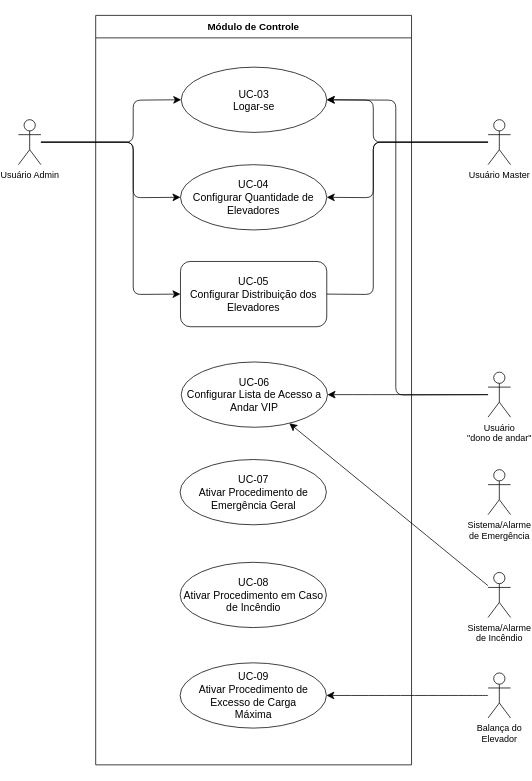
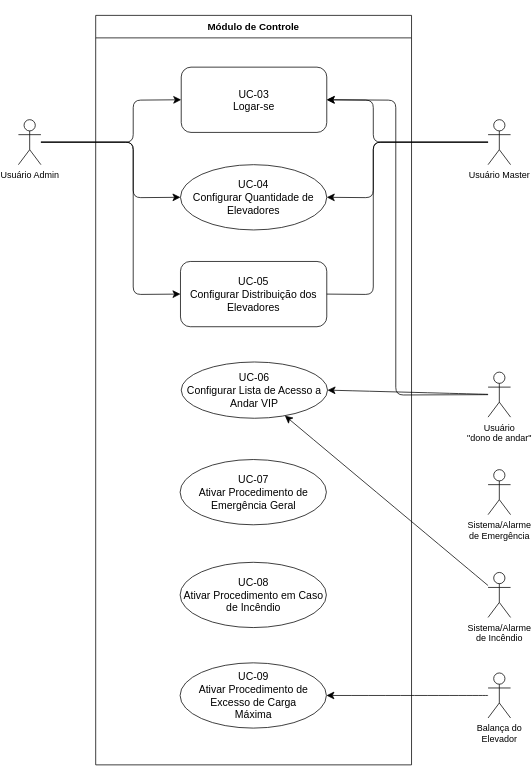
  <mxCell id="0" />
  <mxCell id="1" parent="0" />
  <mxCell id="2" value="&lt;font style=&quot;font-size: 13px;&quot;&gt;Módulo de Controle&lt;/font&gt;" style="swimlane;whiteSpace=wrap;html=1;startSize=30;" parent="1" vertex="1"><mxGeometry x="123" y="20" width="421" height="999" as="geometry" /></mxCell>
- <mxCell id="3" value="UC-03&lt;br style=&quot;font-size: 14px;&quot;&gt;Logar-se" style="ellipse;whiteSpace=wrap;html=1;fontSize=14;fontStyle=0" parent="2" vertex="1"><mxGeometry x="114" y="69" width="194" height="87" as="geometry" /></mxCell>
+ <mxCell id="3" value="UC-03&lt;br style=&quot;font-size: 14px;&quot;&gt;Logar-se" style="whiteSpace=wrap;html=1;fontSize=14;fontStyle=0;rounded=1;" parent="2" vertex="1"><mxGeometry x="114" y="69" width="194" height="87" as="geometry" /></mxCell>
  <mxCell id="4" value="UC-04&lt;div&gt;Configurar Quantidade de&lt;br&gt;Elevadores&lt;/div&gt;" style="ellipse;whiteSpace=wrap;html=1;fontSize=14;fontStyle=0" parent="2" vertex="1"><mxGeometry x="113" y="199" width="195" height="87" as="geometry" /></mxCell>
- <mxCell id="5" value="UC-06&lt;div&gt;Configurar Lista de Acesso a Andar VIP&lt;/div&gt;" style="ellipse;whiteSpace=wrap;html=1;fontSize=14;fontStyle=0" parent="2" vertex="1"><mxGeometry x="114" y="462" width="195" height="87" as="geometry" /></mxCell>
+ <mxCell id="5" value="UC-06&lt;div&gt;Configurar Lista de Acesso a Andar VIP&lt;/div&gt;" style="ellipse;whiteSpace=wrap;html=1;fontSize=14;fontStyle=0" parent="2" vertex="1"><mxGeometry x="114" y="462" width="195" height="75" as="geometry" /></mxCell>
  <mxCell id="6" value="UC-07&lt;div&gt;Ativar Procedimento de Emergência Geral&lt;/div&gt;" style="ellipse;whiteSpace=wrap;html=1;fontSize=14;fontStyle=0" parent="2" vertex="1"><mxGeometry x="112.5" y="592" width="195" height="87" as="geometry" /></mxCell>
  <mxCell id="7" value="UC-08&lt;div&gt;Ativar Procedimento em Caso de Incêndio&lt;/div&gt;" style="ellipse;whiteSpace=wrap;html=1;fontSize=14;fontStyle=0" parent="2" vertex="1"><mxGeometry x="112.5" y="729" width="195" height="87" as="geometry" /></mxCell>
  <mxCell id="8" value="UC-09&lt;div&gt;Ativar Procedimento de Excesso de Carga&lt;/div&gt;&lt;div&gt;Máxima&lt;/div&gt;" style="ellipse;whiteSpace=wrap;html=1;fontSize=14;fontStyle=0" parent="2" vertex="1"><mxGeometry x="112.5" y="863" width="195" height="87" as="geometry" /></mxCell>
  <mxCell id="9" value="UC-05&lt;div&gt;Configurar Distribuição dos Elevadores&lt;/div&gt;" style="whiteSpace=wrap;html=1;fontSize=14;fontStyle=0;rounded=1;" parent="2" vertex="1"><mxGeometry x="113" y="328" width="195" height="87" as="geometry" /></mxCell>
  <mxCell id="10" style="edgeStyle=none;shape=connector;curved=0;rounded=1;orthogonalLoop=1;jettySize=auto;html=1;entryX=1;entryY=0.5;entryDx=0;entryDy=0;strokeColor=default;align=center;verticalAlign=middle;fontFamily=Helvetica;fontSize=12;fontColor=default;labelBackgroundColor=default;startSize=8;endArrow=classic;endSize=8;" parent="1" source="13" target="3" edge="1"><mxGeometry relative="1" as="geometry"><Array as="points"><mxPoint x="493" y="189" /><mxPoint x="493" y="133" /></Array></mxGeometry></mxCell>
  <mxCell id="11" style="edgeStyle=none;shape=connector;curved=0;rounded=1;orthogonalLoop=1;jettySize=auto;html=1;entryX=1;entryY=0.5;entryDx=0;entryDy=0;strokeColor=default;align=center;verticalAlign=middle;fontFamily=Helvetica;fontSize=12;fontColor=default;labelBackgroundColor=default;startSize=8;endArrow=classic;endSize=8;" parent="1" source="13" target="4" edge="1"><mxGeometry relative="1" as="geometry"><Array as="points"><mxPoint x="493" y="189" /><mxPoint x="493" y="263" /></Array></mxGeometry></mxCell>
  <mxCell id="12" style="edgeStyle=none;curved=0;rounded=1;orthogonalLoop=1;jettySize=auto;html=1;entryX=1;entryY=0.5;entryDx=0;entryDy=0;fontSize=12;startSize=8;endSize=8;endArrow=none;" parent="1" source="13" target="9" edge="1"><mxGeometry relative="1" as="geometry"><Array as="points"><mxPoint x="493" y="189" /><mxPoint x="493" y="392" /></Array></mxGeometry></mxCell>
  <mxCell id="13" value="Usuário Master" style="shape=umlActor;verticalLabelPosition=bottom;verticalAlign=top;html=1;outlineConnect=0;" parent="1" vertex="1"><mxGeometry x="646" y="159" width="30" height="60" as="geometry" /></mxCell>
  <mxCell id="14" style="edgeStyle=none;shape=connector;curved=0;rounded=1;orthogonalLoop=1;jettySize=auto;html=1;entryX=0;entryY=0.5;entryDx=0;entryDy=0;strokeColor=default;align=center;verticalAlign=middle;fontFamily=Helvetica;fontSize=12;fontColor=default;labelBackgroundColor=default;startSize=8;endArrow=classic;endSize=8;" parent="1" source="17" target="3" edge="1"><mxGeometry relative="1" as="geometry"><Array as="points"><mxPoint x="173" y="189" /><mxPoint x="173" y="133" /></Array></mxGeometry></mxCell>
  <mxCell id="15" style="edgeStyle=none;shape=connector;curved=0;rounded=1;orthogonalLoop=1;jettySize=auto;html=1;entryX=0;entryY=0.5;entryDx=0;entryDy=0;strokeColor=default;align=center;verticalAlign=middle;fontFamily=Helvetica;fontSize=12;fontColor=default;labelBackgroundColor=default;startSize=8;endArrow=classic;endSize=8;" parent="1" source="17" target="4" edge="1"><mxGeometry relative="1" as="geometry"><Array as="points"><mxPoint x="173" y="189" /><mxPoint x="173" y="263" /></Array></mxGeometry></mxCell>
  <mxCell id="16" style="edgeStyle=none;shape=connector;curved=0;rounded=1;orthogonalLoop=1;jettySize=auto;html=1;entryX=0;entryY=0.5;entryDx=0;entryDy=0;strokeColor=default;align=center;verticalAlign=middle;fontFamily=Helvetica;fontSize=12;fontColor=default;labelBackgroundColor=default;startSize=8;endArrow=classic;endSize=8;" parent="1" source="17" target="9" edge="1"><mxGeometry relative="1" as="geometry"><Array as="points"><mxPoint x="173" y="189" /><mxPoint x="173" y="392" /></Array></mxGeometry></mxCell>
  <mxCell id="17" value="Usuário Admin" style="shape=umlActor;verticalLabelPosition=bottom;verticalAlign=top;html=1;outlineConnect=0;" parent="1" vertex="1"><mxGeometry x="20" y="159" width="30" height="60" as="geometry" /></mxCell>
  <mxCell id="18" style="edgeStyle=none;curved=1;rounded=0;orthogonalLoop=1;jettySize=auto;html=1;entryX=1;entryY=0.5;entryDx=0;entryDy=0;fontSize=12;startSize=8;endSize=8;" parent="1" source="20" target="5" edge="1"><mxGeometry relative="1" as="geometry" /></mxCell>
  <mxCell id="19" style="edgeStyle=none;curved=0;rounded=1;orthogonalLoop=1;jettySize=auto;html=1;entryX=1;entryY=0.5;entryDx=0;entryDy=0;fontSize=12;startSize=8;endSize=8;" edge="1" parent="1" source="20" target="3"><mxGeometry relative="1" as="geometry"><Array as="points"><mxPoint x="523" y="526" /><mxPoint x="523" y="133" /></Array></mxGeometry></mxCell>
  <mxCell id="20" value="Usuário&lt;br&gt;&quot;dono de andar&quot;" style="shape=umlActor;verticalLabelPosition=bottom;verticalAlign=top;html=1;outlineConnect=0;" parent="1" vertex="1"><mxGeometry x="646" y="495.5" width="30" height="60" as="geometry" /></mxCell>
  <mxCell id="21" value="Sistema/Alarme&lt;div&gt;de Emergência&lt;/div&gt;" style="shape=umlActor;verticalLabelPosition=bottom;verticalAlign=top;html=1;outlineConnect=0;" parent="1" vertex="1"><mxGeometry x="646" y="625.5" width="30" height="60" as="geometry" /></mxCell>
  <mxCell id="22" style="edgeStyle=none;curved=1;rounded=0;orthogonalLoop=1;jettySize=auto;html=1;fontSize=12;startSize=8;endSize=8;" parent="1" source="23" target="5" edge="1"><mxGeometry relative="1" as="geometry" /></mxCell>
  <mxCell id="23" value="Sistema/Alarme&lt;div&gt;de Incêndio&lt;/div&gt;" style="shape=umlActor;verticalLabelPosition=bottom;verticalAlign=top;html=1;outlineConnect=0;" parent="1" vertex="1"><mxGeometry x="646" y="762.5" width="30" height="60" as="geometry" /></mxCell>
  <mxCell id="24" style="edgeStyle=none;curved=1;rounded=0;orthogonalLoop=1;jettySize=auto;html=1;entryX=1;entryY=0.5;entryDx=0;entryDy=0;fontSize=12;startSize=8;endSize=8;" parent="1" source="25" target="8" edge="1"><mxGeometry relative="1" as="geometry" /></mxCell>
  <mxCell id="25" value="Balança do&lt;div&gt;Elevador&lt;/div&gt;" style="shape=umlActor;verticalLabelPosition=bottom;verticalAlign=top;html=1;outlineConnect=0;" parent="1" vertex="1"><mxGeometry x="646" y="896.5" width="30" height="60" as="geometry" /></mxCell>
